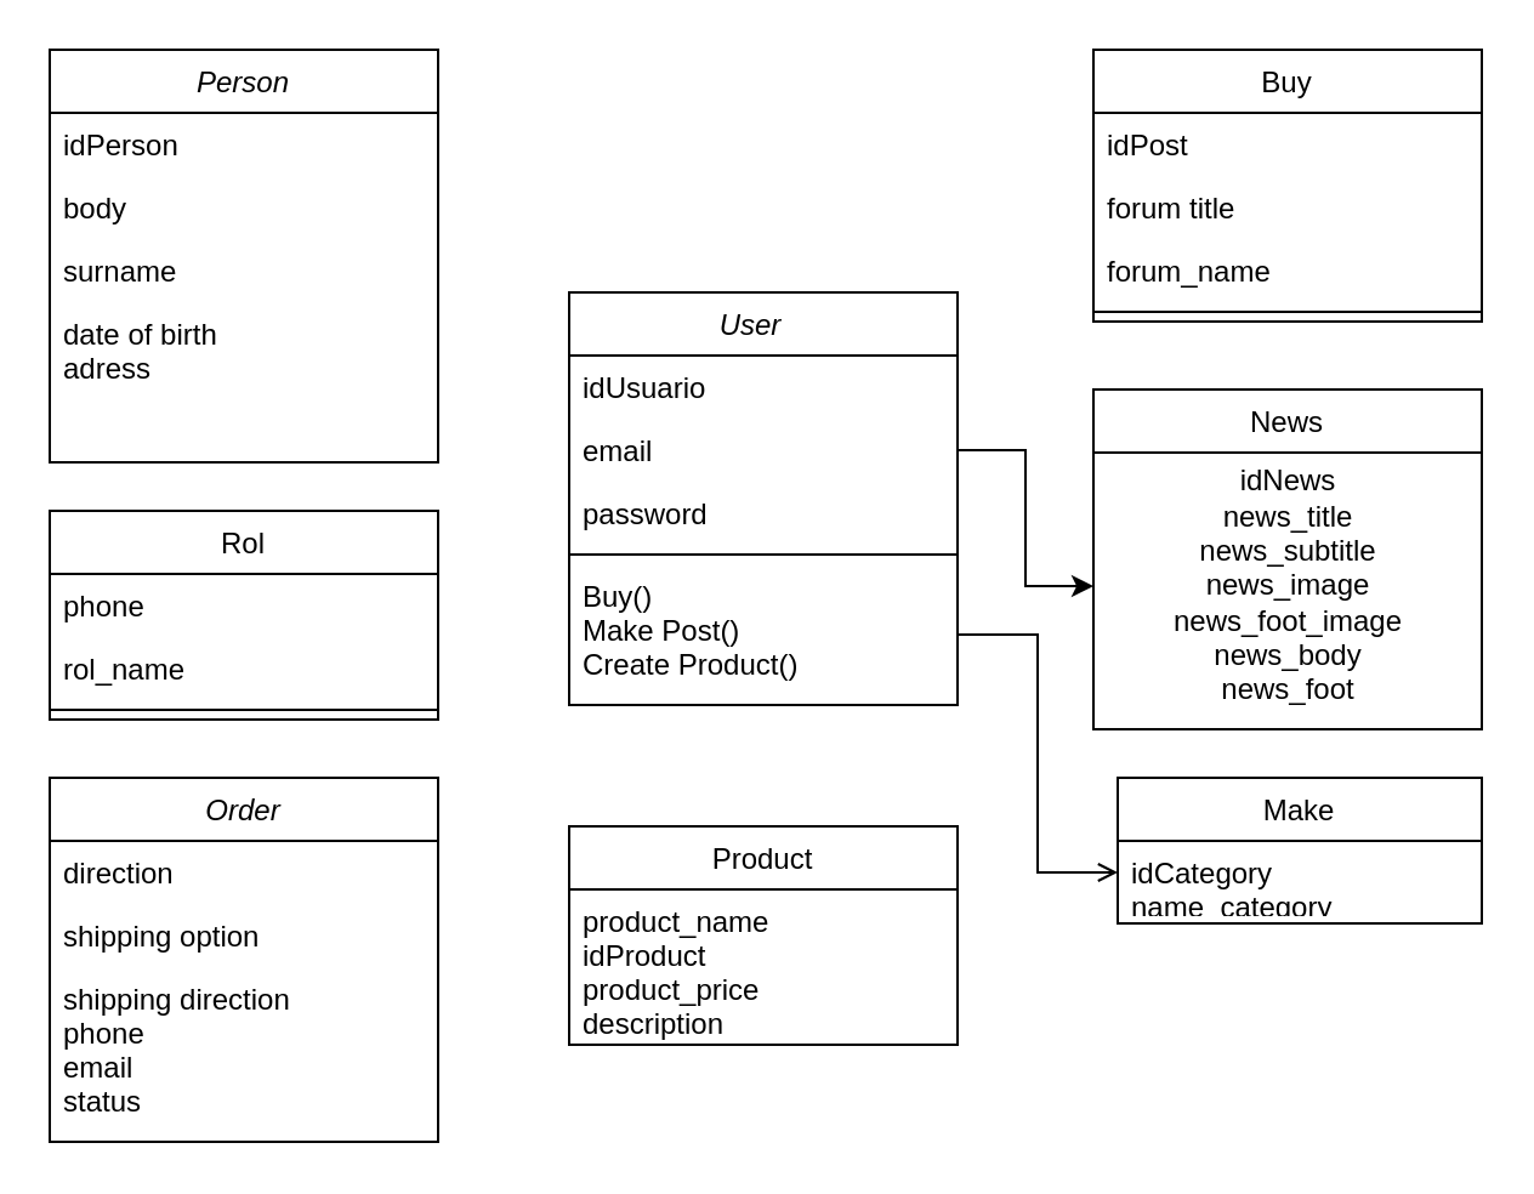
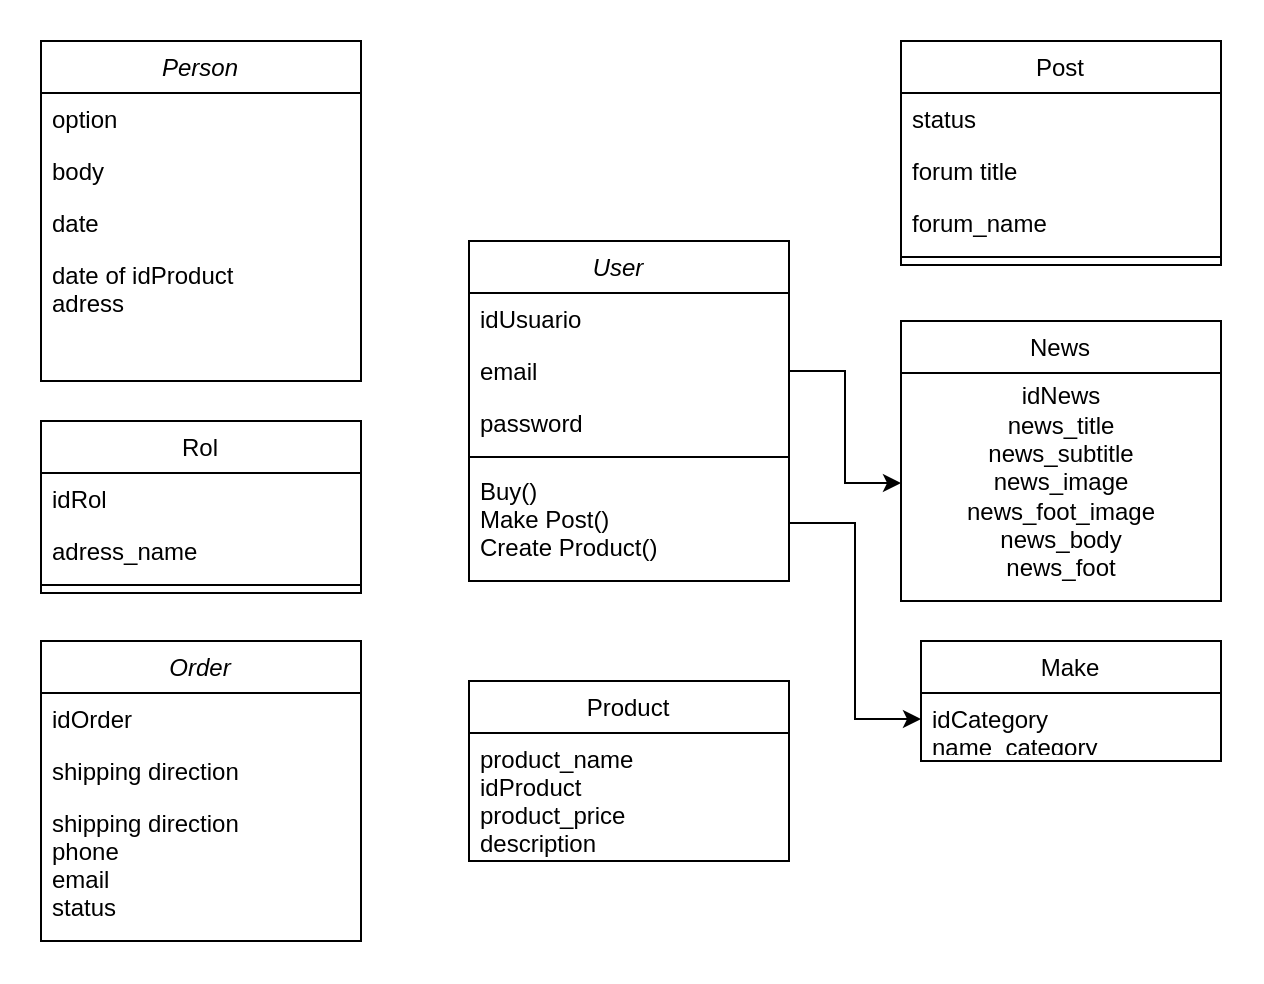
  <mxCell id="0" />
  <mxCell id="1" parent="0" />
  <mxCell id="2" value="Person" style="swimlane;fontStyle=2;align=center;verticalAlign=top;childLayout=stackLayout;horizontal=1;startSize=26;horizontalStack=0;resizeParent=1;resizeLast=0;collapsible=1;marginBottom=0;rounded=0;shadow=0;strokeWidth=1;" parent="1" vertex="1"><mxGeometry x="20" y="20" width="160" height="170" as="geometry"><mxRectangle x="230" y="140" width="160" height="26" as="alternateBounds" /></mxGeometry></mxCell>
- <mxCell id="3" value="idPerson" style="text;align=left;verticalAlign=top;spacingLeft=4;spacingRight=4;overflow=hidden;rotatable=0;points=[[0,0.5],[1,0.5]];portConstraint=eastwest;" parent="2" vertex="1"><mxGeometry y="26" width="160" height="26" as="geometry" /></mxCell>
+ <mxCell id="3" value="option" style="text;align=left;verticalAlign=top;spacingLeft=4;spacingRight=4;overflow=hidden;rotatable=0;points=[[0,0.5],[1,0.5]];portConstraint=eastwest;" parent="2" vertex="1"><mxGeometry y="26" width="160" height="26" as="geometry" /></mxCell>
  <mxCell id="4" value="body" style="text;align=left;verticalAlign=top;spacingLeft=4;spacingRight=4;overflow=hidden;rotatable=0;points=[[0,0.5],[1,0.5]];portConstraint=eastwest;rounded=0;shadow=0;html=0;" parent="2" vertex="1"><mxGeometry y="52" width="160" height="26" as="geometry" /></mxCell>
- <mxCell id="5" value="surname" style="text;align=left;verticalAlign=top;spacingLeft=4;spacingRight=4;overflow=hidden;rotatable=0;points=[[0,0.5],[1,0.5]];portConstraint=eastwest;rounded=0;shadow=0;html=0;" parent="2" vertex="1"><mxGeometry y="78" width="160" height="26" as="geometry" /></mxCell>
- <mxCell id="6" value="date of birth&#10;adress" style="text;align=left;verticalAlign=top;spacingLeft=4;spacingRight=4;overflow=hidden;rotatable=0;points=[[0,0.5],[1,0.5]];portConstraint=eastwest;" parent="2" vertex="1"><mxGeometry y="104" width="160" height="58" as="geometry" /></mxCell>
+ <mxCell id="5" value="date" style="text;align=left;verticalAlign=top;spacingLeft=4;spacingRight=4;overflow=hidden;rotatable=0;points=[[0,0.5],[1,0.5]];portConstraint=eastwest;rounded=0;shadow=0;html=0;" parent="2" vertex="1"><mxGeometry y="78" width="160" height="26" as="geometry" /></mxCell>
+ <mxCell id="6" value="date of idProduct&#10;adress" style="text;align=left;verticalAlign=top;spacingLeft=4;spacingRight=4;overflow=hidden;rotatable=0;points=[[0,0.5],[1,0.5]];portConstraint=eastwest;" parent="2" vertex="1"><mxGeometry y="104" width="160" height="58" as="geometry" /></mxCell>
  <mxCell id="7" value="Rol" style="swimlane;fontStyle=0;align=center;verticalAlign=top;childLayout=stackLayout;horizontal=1;startSize=26;horizontalStack=0;resizeParent=1;resizeLast=0;collapsible=1;marginBottom=0;rounded=0;shadow=0;strokeWidth=1;" parent="1" vertex="1"><mxGeometry x="20" y="210" width="160" height="86" as="geometry"><mxRectangle x="130" y="380" width="160" height="26" as="alternateBounds" /></mxGeometry></mxCell>
- <mxCell id="8" value="phone" style="text;align=left;verticalAlign=top;spacingLeft=4;spacingRight=4;overflow=hidden;rotatable=0;points=[[0,0.5],[1,0.5]];portConstraint=eastwest;" parent="7" vertex="1"><mxGeometry y="26" width="160" height="26" as="geometry" /></mxCell>
- <mxCell id="9" value="rol_name" style="text;align=left;verticalAlign=top;spacingLeft=4;spacingRight=4;overflow=hidden;rotatable=0;points=[[0,0.5],[1,0.5]];portConstraint=eastwest;rounded=0;shadow=0;html=0;" parent="7" vertex="1"><mxGeometry y="52" width="160" height="26" as="geometry" /></mxCell>
+ <mxCell id="8" value="idRol" style="text;align=left;verticalAlign=top;spacingLeft=4;spacingRight=4;overflow=hidden;rotatable=0;points=[[0,0.5],[1,0.5]];portConstraint=eastwest;" parent="7" vertex="1"><mxGeometry y="26" width="160" height="26" as="geometry" /></mxCell>
+ <mxCell id="9" value="adress_name" style="text;align=left;verticalAlign=top;spacingLeft=4;spacingRight=4;overflow=hidden;rotatable=0;points=[[0,0.5],[1,0.5]];portConstraint=eastwest;rounded=0;shadow=0;html=0;" parent="7" vertex="1"><mxGeometry y="52" width="160" height="26" as="geometry" /></mxCell>
  <mxCell id="10" value="" style="line;html=1;strokeWidth=1;align=left;verticalAlign=middle;spacingTop=-1;spacingLeft=3;spacingRight=3;rotatable=0;labelPosition=right;points=[];portConstraint=eastwest;" parent="7" vertex="1"><mxGeometry y="78" width="160" height="8" as="geometry" /></mxCell>
  <mxCell id="11" value="News" style="swimlane;fontStyle=0;align=center;verticalAlign=top;childLayout=stackLayout;horizontal=1;startSize=26;horizontalStack=0;resizeParent=1;resizeLast=0;collapsible=1;marginBottom=0;rounded=0;shadow=0;strokeWidth=1;" parent="1" vertex="1"><mxGeometry x="450" y="160" width="160" height="140" as="geometry"><mxRectangle x="340" y="380" width="170" height="26" as="alternateBounds" /></mxGeometry></mxCell>
  <mxCell id="12" value="&lt;span style=&quot;text-align: left;&quot;&gt;idNews&lt;/span&gt;&lt;br style=&quot;padding: 0px; margin: 0px; text-align: left;&quot;&gt;&lt;span style=&quot;text-align: left;&quot;&gt;news_title&lt;/span&gt;&lt;br style=&quot;padding: 0px; margin: 0px; text-align: left;&quot;&gt;&lt;span style=&quot;text-align: left;&quot;&gt;news_subtitle&lt;/span&gt;&lt;br style=&quot;padding: 0px; margin: 0px; text-align: left;&quot;&gt;&lt;span style=&quot;text-align: left;&quot;&gt;news_image&lt;/span&gt;&lt;br style=&quot;padding: 0px; margin: 0px; text-align: left;&quot;&gt;&lt;span style=&quot;text-align: left;&quot;&gt;news_foot_image&lt;/span&gt;&lt;br style=&quot;padding: 0px; margin: 0px; text-align: left;&quot;&gt;&lt;span style=&quot;text-align: left;&quot;&gt;news_body&lt;/span&gt;&lt;br style=&quot;padding: 0px; margin: 0px; text-align: left;&quot;&gt;&lt;span style=&quot;text-align: left;&quot;&gt;news_foot&lt;/span&gt;" style="text;html=1;align=center;verticalAlign=middle;resizable=0;points=[];autosize=1;strokeColor=none;fillColor=none;" vertex="1" parent="11"><mxGeometry y="26" width="160" height="110" as="geometry" /></mxCell>
- <mxCell id="13" value="Buy" style="swimlane;fontStyle=0;align=center;verticalAlign=top;childLayout=stackLayout;horizontal=1;startSize=26;horizontalStack=0;resizeParent=1;resizeLast=0;collapsible=1;marginBottom=0;rounded=0;shadow=0;strokeWidth=1;" parent="1" vertex="1"><mxGeometry x="450" y="20" width="160" height="112" as="geometry"><mxRectangle x="550" y="140" width="160" height="26" as="alternateBounds" /></mxGeometry></mxCell>
- <mxCell id="14" value="idPost" style="text;align=left;verticalAlign=top;spacingLeft=4;spacingRight=4;overflow=hidden;rotatable=0;points=[[0,0.5],[1,0.5]];portConstraint=eastwest;" parent="13" vertex="1"><mxGeometry y="26" width="160" height="26" as="geometry" /></mxCell>
+ <mxCell id="13" value="Post" style="swimlane;fontStyle=0;align=center;verticalAlign=top;childLayout=stackLayout;horizontal=1;startSize=26;horizontalStack=0;resizeParent=1;resizeLast=0;collapsible=1;marginBottom=0;rounded=0;shadow=0;strokeWidth=1;" parent="1" vertex="1"><mxGeometry x="450" y="20" width="160" height="112" as="geometry"><mxRectangle x="550" y="140" width="160" height="26" as="alternateBounds" /></mxGeometry></mxCell>
+ <mxCell id="14" value="status" style="text;align=left;verticalAlign=top;spacingLeft=4;spacingRight=4;overflow=hidden;rotatable=0;points=[[0,0.5],[1,0.5]];portConstraint=eastwest;" parent="13" vertex="1"><mxGeometry y="26" width="160" height="26" as="geometry" /></mxCell>
  <mxCell id="15" value="forum title" style="text;align=left;verticalAlign=top;spacingLeft=4;spacingRight=4;overflow=hidden;rotatable=0;points=[[0,0.5],[1,0.5]];portConstraint=eastwest;rounded=0;shadow=0;html=0;" parent="13" vertex="1"><mxGeometry y="52" width="160" height="26" as="geometry" /></mxCell>
  <mxCell id="16" value="forum_name" style="text;align=left;verticalAlign=top;spacingLeft=4;spacingRight=4;overflow=hidden;rotatable=0;points=[[0,0.5],[1,0.5]];portConstraint=eastwest;rounded=0;shadow=0;html=0;" parent="13" vertex="1"><mxGeometry y="78" width="160" height="26" as="geometry" /></mxCell>
  <mxCell id="17" value="" style="line;html=1;strokeWidth=1;align=left;verticalAlign=middle;spacingTop=-1;spacingLeft=3;spacingRight=3;rotatable=0;labelPosition=right;points=[];portConstraint=eastwest;" parent="13" vertex="1"><mxGeometry y="104" width="160" height="8" as="geometry" /></mxCell>
  <mxCell id="18" value="User   &#10;    &#10;" style="swimlane;fontStyle=2;align=center;verticalAlign=top;childLayout=stackLayout;horizontal=1;startSize=26;horizontalStack=0;resizeParent=1;resizeLast=0;collapsible=1;marginBottom=0;rounded=0;shadow=0;strokeWidth=1;" vertex="1" parent="1"><mxGeometry x="234" y="120" width="160" height="170" as="geometry"><mxRectangle x="230" y="140" width="160" height="26" as="alternateBounds" /></mxGeometry></mxCell>
  <mxCell id="19" value="idUsuario    " style="text;align=left;verticalAlign=top;spacingLeft=4;spacingRight=4;overflow=hidden;rotatable=0;points=[[0,0.5],[1,0.5]];portConstraint=eastwest;" vertex="1" parent="18"><mxGeometry y="26" width="160" height="26" as="geometry" /></mxCell>
  <mxCell id="20" value="email" style="text;align=left;verticalAlign=top;spacingLeft=4;spacingRight=4;overflow=hidden;rotatable=0;points=[[0,0.5],[1,0.5]];portConstraint=eastwest;rounded=0;shadow=0;html=0;" vertex="1" parent="18"><mxGeometry y="52" width="160" height="26" as="geometry" /></mxCell>
  <mxCell id="21" value="password" style="text;align=left;verticalAlign=top;spacingLeft=4;spacingRight=4;overflow=hidden;rotatable=0;points=[[0,0.5],[1,0.5]];portConstraint=eastwest;rounded=0;shadow=0;html=0;" vertex="1" parent="18"><mxGeometry y="78" width="160" height="26" as="geometry" /></mxCell>
  <mxCell id="22" value="" style="line;html=1;strokeWidth=1;align=left;verticalAlign=middle;spacingTop=-1;spacingLeft=3;spacingRight=3;rotatable=0;labelPosition=right;points=[];portConstraint=eastwest;" vertex="1" parent="18"><mxGeometry y="104" width="160" height="8" as="geometry" /></mxCell>
  <mxCell id="23" value="Buy()&#10;Make Post()&#10;Create Product()" style="text;align=left;verticalAlign=top;spacingLeft=4;spacingRight=4;overflow=hidden;rotatable=0;points=[[0,0.5],[1,0.5]];portConstraint=eastwest;" vertex="1" parent="18"><mxGeometry y="112" width="160" height="58" as="geometry" /></mxCell>
  <mxCell id="24" value="Order" style="swimlane;fontStyle=2;align=center;verticalAlign=top;childLayout=stackLayout;horizontal=1;startSize=26;horizontalStack=0;resizeParent=1;resizeLast=0;collapsible=1;marginBottom=0;rounded=0;shadow=0;strokeWidth=1;" vertex="1" parent="1"><mxGeometry x="20" y="320" width="160" height="150" as="geometry"><mxRectangle x="230" y="140" width="160" height="26" as="alternateBounds" /></mxGeometry></mxCell>
- <mxCell id="25" value="direction" style="text;align=left;verticalAlign=top;spacingLeft=4;spacingRight=4;overflow=hidden;rotatable=0;points=[[0,0.5],[1,0.5]];portConstraint=eastwest;" vertex="1" parent="24"><mxGeometry y="26" width="160" height="26" as="geometry" /></mxCell>
- <mxCell id="26" value="shipping option" style="text;align=left;verticalAlign=top;spacingLeft=4;spacingRight=4;overflow=hidden;rotatable=0;points=[[0,0.5],[1,0.5]];portConstraint=eastwest;rounded=0;shadow=0;html=0;" vertex="1" parent="24"><mxGeometry y="52" width="160" height="26" as="geometry" /></mxCell>
+ <mxCell id="25" value="idOrder" style="text;align=left;verticalAlign=top;spacingLeft=4;spacingRight=4;overflow=hidden;rotatable=0;points=[[0,0.5],[1,0.5]];portConstraint=eastwest;" vertex="1" parent="24"><mxGeometry y="26" width="160" height="26" as="geometry" /></mxCell>
+ <mxCell id="26" value="shipping direction" style="text;align=left;verticalAlign=top;spacingLeft=4;spacingRight=4;overflow=hidden;rotatable=0;points=[[0,0.5],[1,0.5]];portConstraint=eastwest;rounded=0;shadow=0;html=0;" vertex="1" parent="24"><mxGeometry y="52" width="160" height="26" as="geometry" /></mxCell>
  <mxCell id="27" value="shipping direction&#10;phone&#10;email&#10;status&#10;" style="text;align=left;verticalAlign=top;spacingLeft=4;spacingRight=4;overflow=hidden;rotatable=0;points=[[0,0.5],[1,0.5]];portConstraint=eastwest;rounded=0;shadow=0;html=0;" vertex="1" parent="24"><mxGeometry y="78" width="160" height="72" as="geometry" /></mxCell>
  <mxCell id="28" value="Make" style="swimlane;fontStyle=0;align=center;verticalAlign=top;childLayout=stackLayout;horizontal=1;startSize=26;horizontalStack=0;resizeParent=1;resizeLast=0;collapsible=1;marginBottom=0;rounded=0;shadow=0;strokeWidth=1;" vertex="1" parent="1"><mxGeometry x="460" y="320" width="150" height="60" as="geometry"><mxRectangle x="340" y="380" width="170" height="26" as="alternateBounds" /></mxGeometry></mxCell>
  <mxCell id="29" value="idCategory&#10;name_category" style="text;align=left;verticalAlign=top;spacingLeft=4;spacingRight=4;overflow=hidden;rotatable=0;points=[[0,0.5],[1,0.5]];portConstraint=eastwest;" vertex="1" parent="28"><mxGeometry y="26" width="150" height="26" as="geometry" /></mxCell>
  <mxCell id="30" value="Product" style="swimlane;fontStyle=0;align=center;verticalAlign=top;childLayout=stackLayout;horizontal=1;startSize=26;horizontalStack=0;resizeParent=1;resizeLast=0;collapsible=1;marginBottom=0;rounded=0;shadow=0;strokeWidth=1;" vertex="1" parent="1"><mxGeometry x="234" y="340" width="160" height="90" as="geometry"><mxRectangle x="340" y="380" width="170" height="26" as="alternateBounds" /></mxGeometry></mxCell>
  <mxCell id="31" value="product_name&#10;idProduct&#10;product_price&#10;description" style="text;align=left;verticalAlign=top;spacingLeft=4;spacingRight=4;overflow=hidden;rotatable=0;points=[[0,0.5],[1,0.5]];portConstraint=eastwest;" vertex="1" parent="30"><mxGeometry y="26" width="160" height="64" as="geometry" /></mxCell>
  <mxCell id="32" value="" style="edgeStyle=orthogonalEdgeStyle;rounded=0;orthogonalLoop=1;jettySize=auto;html=1;" edge="1" parent="1" source="20" target="12"><mxGeometry relative="1" as="geometry" /></mxCell>
- <mxCell id="33" value="" style="edgeStyle=orthogonalEdgeStyle;rounded=0;orthogonalLoop=1;jettySize=auto;html=1;entryX=0;entryY=0.5;entryDx=0;entryDy=0;endArrow=open;" edge="1" parent="1" source="23" target="29"><mxGeometry relative="1" as="geometry" /></mxCell>
+ <mxCell id="33" value="" style="edgeStyle=orthogonalEdgeStyle;rounded=0;orthogonalLoop=1;jettySize=auto;html=1;entryX=0;entryY=0.5;entryDx=0;entryDy=0;" edge="1" parent="1" source="23" target="29"><mxGeometry relative="1" as="geometry" /></mxCell>
